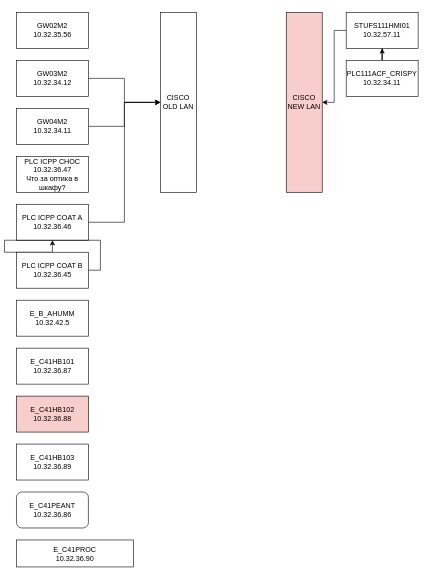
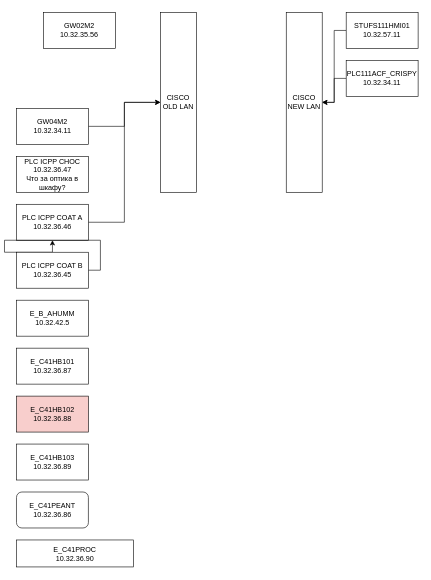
  <mxCell id="0" />
  <mxCell id="1" parent="0" />
- <mxCell id="2" value="&lt;div&gt;GW02M2&lt;/div&gt;&lt;div&gt;10.32.35.56&lt;br&gt;&lt;/div&gt;" style="rounded=0;whiteSpace=wrap;html=1;" parent="1" vertex="1"><mxGeometry x="20" y="20" width="120" height="60" as="geometry" /></mxCell>
- <mxCell id="3" style="edgeStyle=orthogonalEdgeStyle;rounded=0;orthogonalLoop=1;jettySize=auto;html=1;exitX=1;exitY=0.5;exitDx=0;exitDy=0;" parent="1" source="4" target="7" edge="1"><mxGeometry relative="1" as="geometry" /></mxCell>
- <mxCell id="4" value="&lt;div&gt;GW03M2&lt;/div&gt;&lt;div&gt;10.32.34.12&lt;br&gt;&lt;/div&gt;" style="rounded=0;whiteSpace=wrap;html=1;" parent="1" vertex="1"><mxGeometry x="20" y="100" width="120" height="60" as="geometry" /></mxCell>
+ <mxCell id="2" value="&lt;div&gt;GW02M2&lt;/div&gt;&lt;div&gt;10.32.35.56&lt;br&gt;&lt;/div&gt;" style="rounded=0;whiteSpace=wrap;html=1;" parent="1" vertex="1"><mxGeometry x="65" y="20" width="120" height="60" as="geometry" /></mxCell>
  <mxCell id="5" style="edgeStyle=orthogonalEdgeStyle;rounded=0;orthogonalLoop=1;jettySize=auto;html=1;exitX=1;exitY=0.5;exitDx=0;exitDy=0;" parent="1" source="6" target="7" edge="1"><mxGeometry relative="1" as="geometry" /></mxCell>
  <mxCell id="6" value="&lt;div&gt;GW04M2&lt;/div&gt;&lt;div&gt;10.32.34.11&lt;br&gt;&lt;/div&gt;" style="rounded=0;whiteSpace=wrap;html=1;" parent="1" vertex="1"><mxGeometry x="20" y="180" width="120" height="60" as="geometry" /></mxCell>
  <mxCell id="7" value="&lt;div&gt;CISCO&lt;/div&gt;&lt;div&gt; OLD LAN&lt;/div&gt;" style="rounded=0;whiteSpace=wrap;html=1;" parent="1" vertex="1"><mxGeometry x="260" y="20" width="60" height="300" as="geometry" /></mxCell>
  <mxCell id="8" value="&lt;div&gt;PLC ICPP CHOC&lt;/div&gt;&lt;div&gt;10.32.36.47&lt;br&gt;&lt;/div&gt;&lt;div&gt;Что за оптика в шкафу?&lt;br&gt;&lt;/div&gt;" style="rounded=0;whiteSpace=wrap;html=1;" parent="1" vertex="1"><mxGeometry x="20" y="260" width="120" height="60" as="geometry" /></mxCell>
  <mxCell id="9" style="edgeStyle=orthogonalEdgeStyle;rounded=0;orthogonalLoop=1;jettySize=auto;html=1;exitX=1;exitY=0.5;exitDx=0;exitDy=0;entryX=0;entryY=0.5;entryDx=0;entryDy=0;" parent="1" source="10" target="7" edge="1"><mxGeometry relative="1" as="geometry" /></mxCell>
  <mxCell id="10" value="&lt;div&gt;PLC ICPP COAT A&lt;br&gt;&lt;/div&gt;&lt;div&gt;10.32.36.46&lt;br&gt;&lt;/div&gt;" style="rounded=0;whiteSpace=wrap;html=1;" parent="1" vertex="1"><mxGeometry x="20" y="340" width="120" height="60" as="geometry" /></mxCell>
  <mxCell id="11" style="edgeStyle=orthogonalEdgeStyle;rounded=0;orthogonalLoop=1;jettySize=auto;html=1;exitX=1;exitY=0.5;exitDx=0;exitDy=0;" parent="1" source="12" target="10" edge="1"><mxGeometry relative="1" as="geometry" /></mxCell>
  <mxCell id="12" value="&lt;div&gt;PLC ICPP COAT B&lt;br&gt;&lt;/div&gt;&lt;div&gt;10.32.36.45&lt;br&gt;&lt;/div&gt;" style="rounded=0;whiteSpace=wrap;html=1;" parent="1" vertex="1"><mxGeometry x="20" y="420" width="120" height="60" as="geometry" /></mxCell>
  <mxCell id="13" style="edgeStyle=orthogonalEdgeStyle;rounded=0;orthogonalLoop=1;jettySize=auto;html=1;" parent="1" source="14" target="15" edge="1"><mxGeometry relative="1" as="geometry" /></mxCell>
  <mxCell id="14" value="&lt;div&gt;STUFS111HMI01&lt;/div&gt;&lt;div&gt;10.32.57.11&lt;br&gt;&lt;/div&gt;" style="rounded=0;whiteSpace=wrap;html=1;" parent="1" vertex="1"><mxGeometry x="570" y="20" width="120" height="60" as="geometry" /></mxCell>
- <mxCell id="15" value="&lt;div&gt;CISCO&lt;/div&gt;&lt;div&gt; NEW LAN&lt;/div&gt;" style="rounded=0;whiteSpace=wrap;html=1;fillColor=#f8cecc;" parent="1" vertex="1"><mxGeometry x="470" y="20" width="60" height="300" as="geometry" /></mxCell>
- <mxCell id="16" style="edgeStyle=orthogonalEdgeStyle;rounded=0;orthogonalLoop=1;jettySize=auto;html=1;" parent="1" source="17" target="14" edge="1"><mxGeometry relative="1" as="geometry" /></mxCell>
+ <mxCell id="15" value="&lt;div&gt;CISCO&lt;/div&gt;&lt;div&gt; NEW LAN&lt;/div&gt;" style="rounded=0;whiteSpace=wrap;html=1;" parent="1" vertex="1"><mxGeometry x="470" y="20" width="60" height="300" as="geometry" /></mxCell>
+ <mxCell id="16" style="edgeStyle=orthogonalEdgeStyle;rounded=0;orthogonalLoop=1;jettySize=auto;html=1;" parent="1" source="17" target="15" edge="1"><mxGeometry relative="1" as="geometry" /></mxCell>
  <mxCell id="17" value="&lt;div&gt;PLC111ACF_CRISPY&lt;br&gt;&lt;/div&gt;&lt;div&gt;10.32.34.11&lt;br&gt;&lt;/div&gt;" style="rounded=0;whiteSpace=wrap;html=1;" parent="1" vertex="1"><mxGeometry x="570" y="100" width="120" height="60" as="geometry" /></mxCell>
  <mxCell id="18" value="&lt;div&gt;E_B_AHUMM&lt;/div&gt;&lt;div&gt;10.32.42.5&lt;br&gt;&lt;/div&gt;" style="rounded=0;whiteSpace=wrap;html=1;" parent="1" vertex="1"><mxGeometry x="20" y="500" width="120" height="60" as="geometry" /></mxCell>
  <mxCell id="19" value="&lt;div&gt;E_C41HB101&lt;/div&gt;&lt;div&gt;10.32.36.87&lt;br&gt;&lt;/div&gt;" style="rounded=0;whiteSpace=wrap;html=1;" parent="1" vertex="1"><mxGeometry x="20" y="580" width="120" height="60" as="geometry" /></mxCell>
  <mxCell id="20" value="&lt;div&gt;E_C41HB102&lt;/div&gt;&lt;div&gt;10.32.36.88&lt;br&gt;&lt;/div&gt;" style="rounded=0;whiteSpace=wrap;html=1;fillColor=#f8cecc;" parent="1" vertex="1"><mxGeometry x="20" y="660" width="120" height="60" as="geometry" /></mxCell>
  <mxCell id="21" value="&lt;div&gt;E_C41HB103&lt;/div&gt;&lt;div&gt;10.32.36.89&lt;br&gt;&lt;/div&gt;" style="rounded=0;whiteSpace=wrap;html=1;" parent="1" vertex="1"><mxGeometry x="20" y="740" width="120" height="60" as="geometry" /></mxCell>
  <mxCell id="22" value="&lt;div&gt;E_C41PEANT&lt;/div&gt;&lt;div&gt;10.32.36.86&lt;br&gt;&lt;/div&gt;" style="whiteSpace=wrap;html=1;rounded=1;" parent="1" vertex="1"><mxGeometry x="20" y="820" width="120" height="60" as="geometry" /></mxCell>
  <mxCell id="23" value="&lt;div&gt;E_C41PROC&lt;/div&gt;&lt;div&gt;10.32.36.90&lt;br&gt;&lt;/div&gt;" style="rounded=0;whiteSpace=wrap;html=1;" parent="1" vertex="1"><mxGeometry x="20" y="900" width="195" height="45" as="geometry" /></mxCell>
